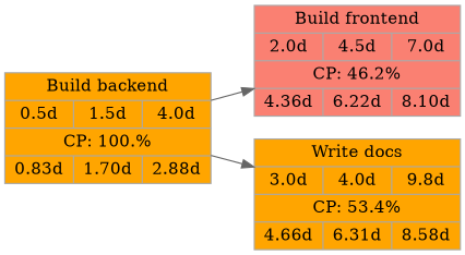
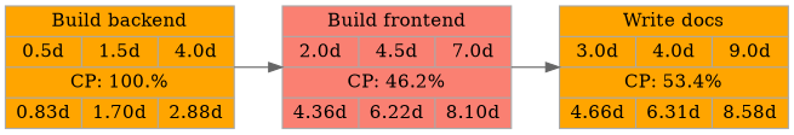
  digraph {
    rankdir=LR
    node [color=darkgray fillcolor=orange shape=record style=filled]
    edge [color=gray40]
    n1 [height=.1 label="Build backend|{0.5d|1.5d|4.0d}|CP: 100.%|{0.83d |1.70d | 2.88d }"]
    n2 [fillcolor=salmon height=.1 label="Build frontend|{2.0d|4.5d|7.0d}|CP: 46.2%|{4.36d |6.22d | 8.10d }"]
-   n3 [height=.1 label="Write docs|{3.0d|4.0d|9.8d}|CP: 53.4%|{4.66d |6.31d | 8.58d }"]
+   n3 [height=.1 label="Write docs|{3.0d|4.0d|9.0d}|CP: 53.4%|{4.66d |6.31d | 8.58d }"]
    n1 -> n2
-   n1 -> n3
+   n2 -> n3
  }
